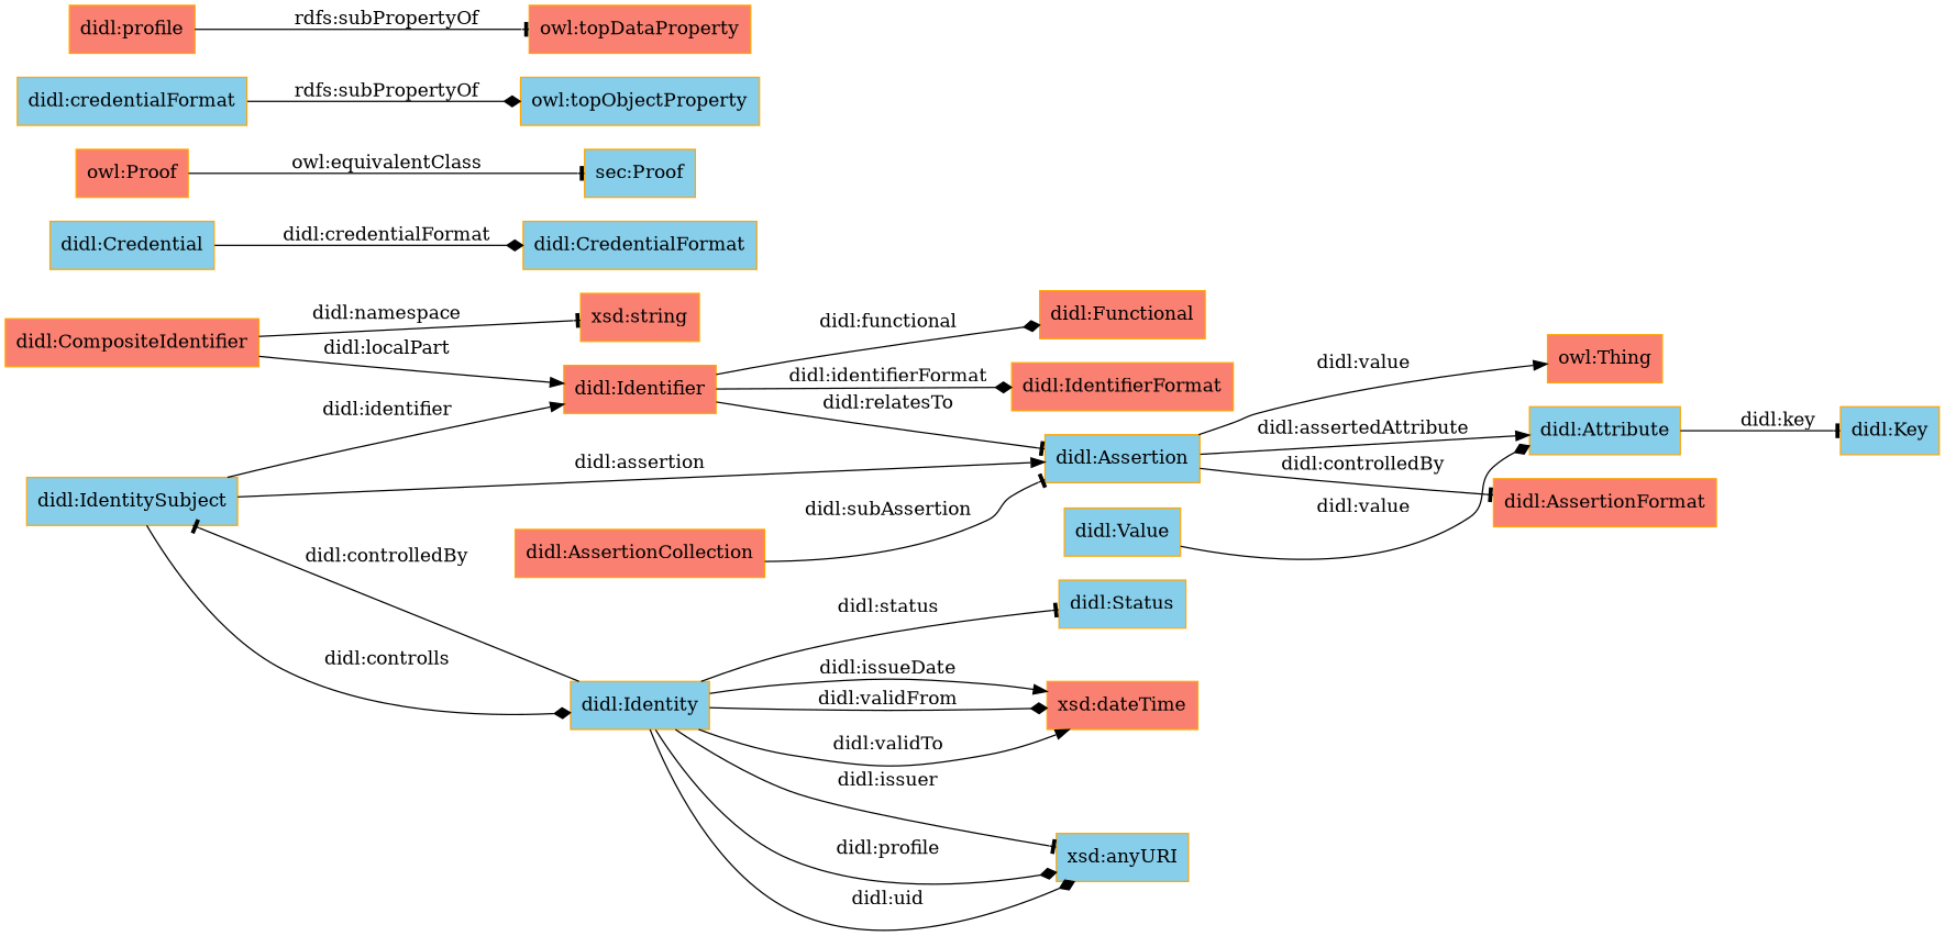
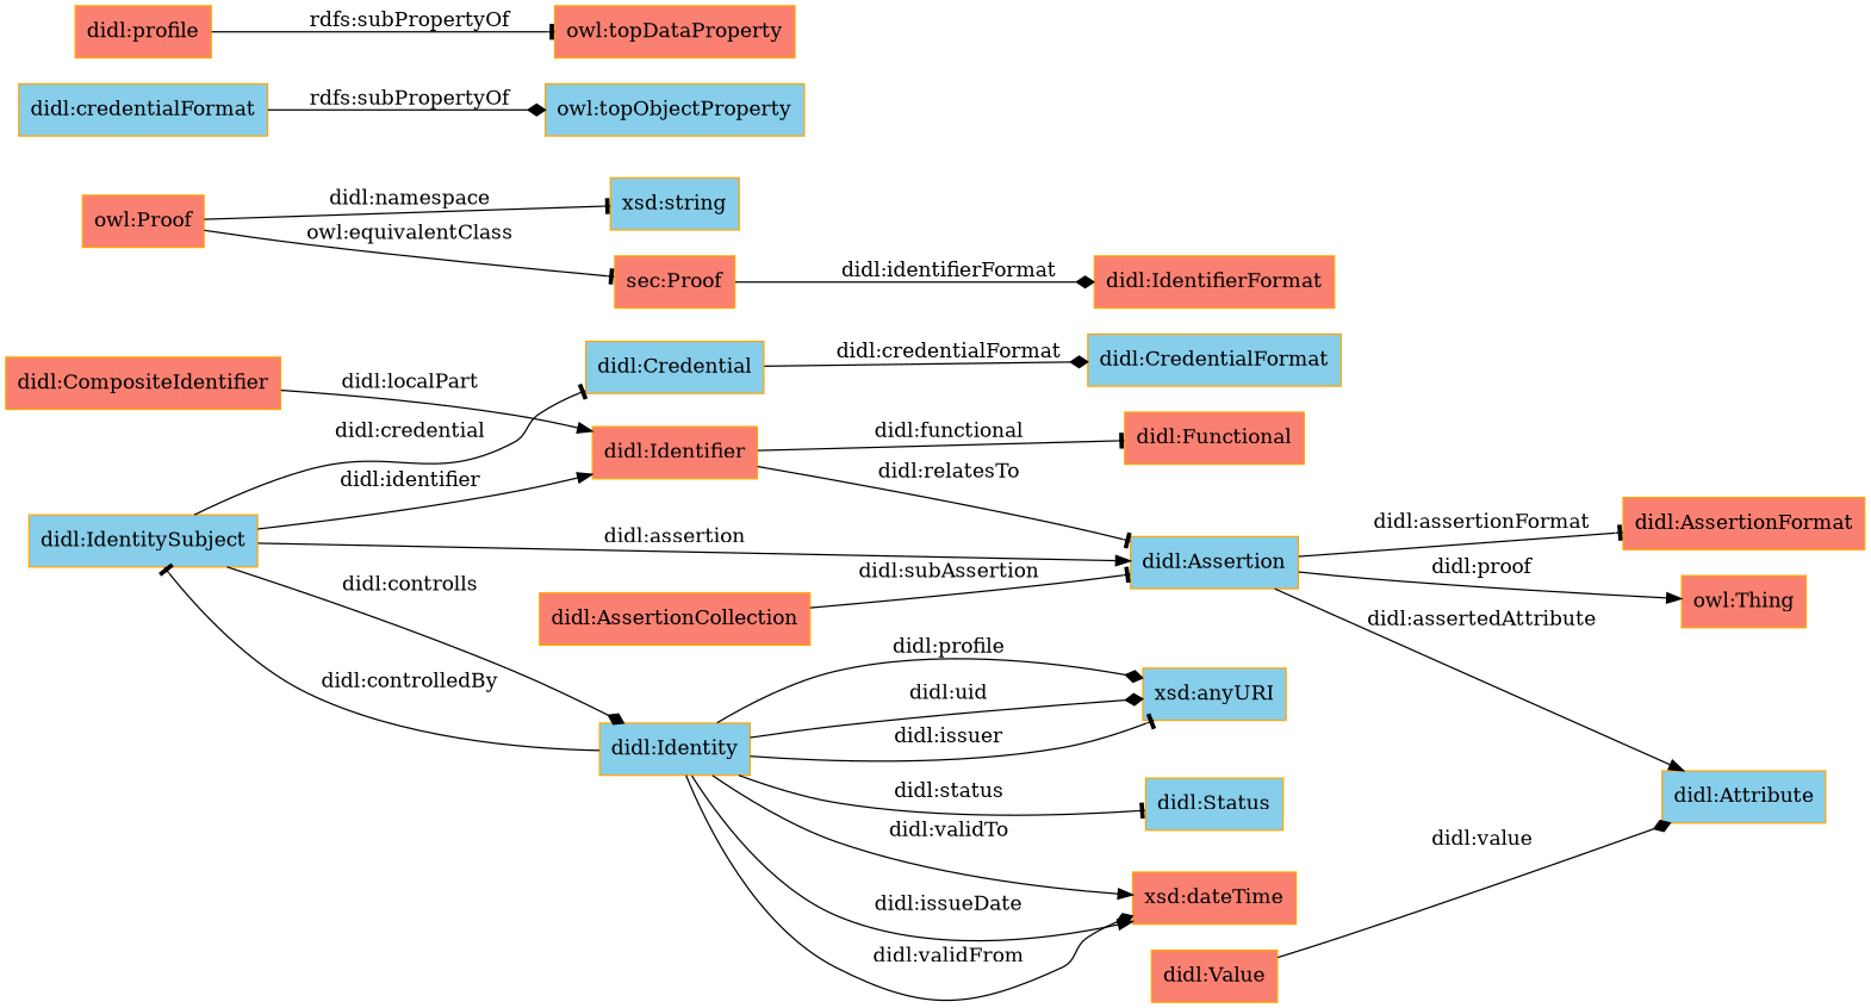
  digraph {
    rankdir=LR
    node [color=orange fillcolor=skyblue shape=rectangle style=filled]
    edge [arrowhead=tee]
    "didl:Attribute"
-   "didl:Key"
-   "didl:Value"
+   "didl:Value" [fillcolor=salmon]
    "didl:CompositeIdentifier" [fillcolor=salmon]
    "didl:Identifier" [fillcolor=salmon]
-   "xsd:string" [fillcolor=salmon]
+   "xsd:string"
    "didl:Assertion"
    "didl:IdentifierFormat" [fillcolor=salmon]
    "didl:Functional" [fillcolor=salmon]
    "didl:AssertionFormat" [fillcolor=salmon]
    "owl:Thing" [fillcolor=salmon]
    "didl:Identity"
    "didl:Status"
    "didl:IdentitySubject"
    "xsd:dateTime" [fillcolor=salmon]
    "xsd:anyURI"
    "didl:Credential"
    "didl:CredentialFormat"
    n19 [fillcolor=salmon label="owl:Proof"]
-   "sec:Proof"
+   "sec:Proof" [fillcolor=salmon]
    "didl:AssertionCollection" [fillcolor=salmon]
    "didl:credentialFormat"
    "owl:topObjectProperty"
    "didl:profile" [fillcolor=salmon]
    "owl:topDataProperty" [fillcolor=salmon]
-   "didl:Attribute" -> "didl:Key" [label="didl:key"]
    "didl:Value" -> "didl:Attribute" [arrowhead=diamond label="didl:value"]
    "didl:CompositeIdentifier" -> "didl:Identifier" [arrowhead=normal label="didl:localPart"]
-   "didl:CompositeIdentifier" -> "xsd:string" [label="didl:namespace"]
+   n19 -> "xsd:string" [label="didl:namespace"]
    "didl:Identifier" -> "didl:Assertion" [label="didl:relatesTo"]
-   "didl:Identifier" -> "didl:IdentifierFormat" [arrowhead=diamond label="didl:identifierFormat"]
-   "didl:Identifier" -> "didl:Functional" [arrowhead=diamond label="didl:functional"]
+   "sec:Proof" -> "didl:IdentifierFormat" [arrowhead=diamond label="didl:identifierFormat"]
+   "didl:Identifier" -> "didl:Functional" [label="didl:functional"]
    "didl:Assertion" -> "didl:Attribute" [arrowhead=normal label="didl:assertedAttribute"]
-   "didl:Assertion" -> "didl:AssertionFormat" [label="didl:controlledBy"]
-   "didl:Assertion" -> "owl:Thing" [arrowhead=normal label="didl:value"]
+   "didl:Assertion" -> "didl:AssertionFormat" [label="didl:assertionFormat"]
+   "didl:Assertion" -> "owl:Thing" [arrowhead=normal label="didl:proof"]
    "didl:Identity" -> "didl:Status" [label="didl:status"]
    "didl:Identity" -> "didl:IdentitySubject" [label="didl:controlledBy"]
    "didl:Identity" -> "xsd:dateTime" [arrowhead=normal label="didl:validTo"]
    "didl:Identity" -> "xsd:dateTime" [arrowhead=normal label="didl:issueDate"]
    "didl:Identity" -> "xsd:dateTime" [arrowhead=diamond label="didl:validFrom"]
    "didl:Identity" -> "xsd:anyURI" [label="didl:issuer"]
    "didl:Identity" -> "xsd:anyURI" [arrowhead=diamond label="didl:profile"]
    "didl:Identity" -> "xsd:anyURI" [arrowhead=diamond label="didl:uid"]
    "didl:IdentitySubject" -> "didl:Identifier" [arrowhead=normal label="didl:identifier"]
    "didl:IdentitySubject" -> "didl:Assertion" [arrowhead=normal label="didl:assertion"]
    "didl:IdentitySubject" -> "didl:Identity" [arrowhead=diamond label="didl:controlls"]
+   "didl:IdentitySubject" -> "didl:Credential" [label="didl:credential"]
    "didl:Credential" -> "didl:CredentialFormat" [arrowhead=diamond label="didl:credentialFormat"]
    n19 -> "sec:Proof" [label="owl:equivalentClass"]
    "didl:AssertionCollection" -> "didl:Assertion" [label="didl:subAssertion"]
    "didl:credentialFormat" -> "owl:topObjectProperty" [arrowhead=diamond label="rdfs:subPropertyOf"]
    "didl:profile" -> "owl:topDataProperty" [label="rdfs:subPropertyOf"]
  }
